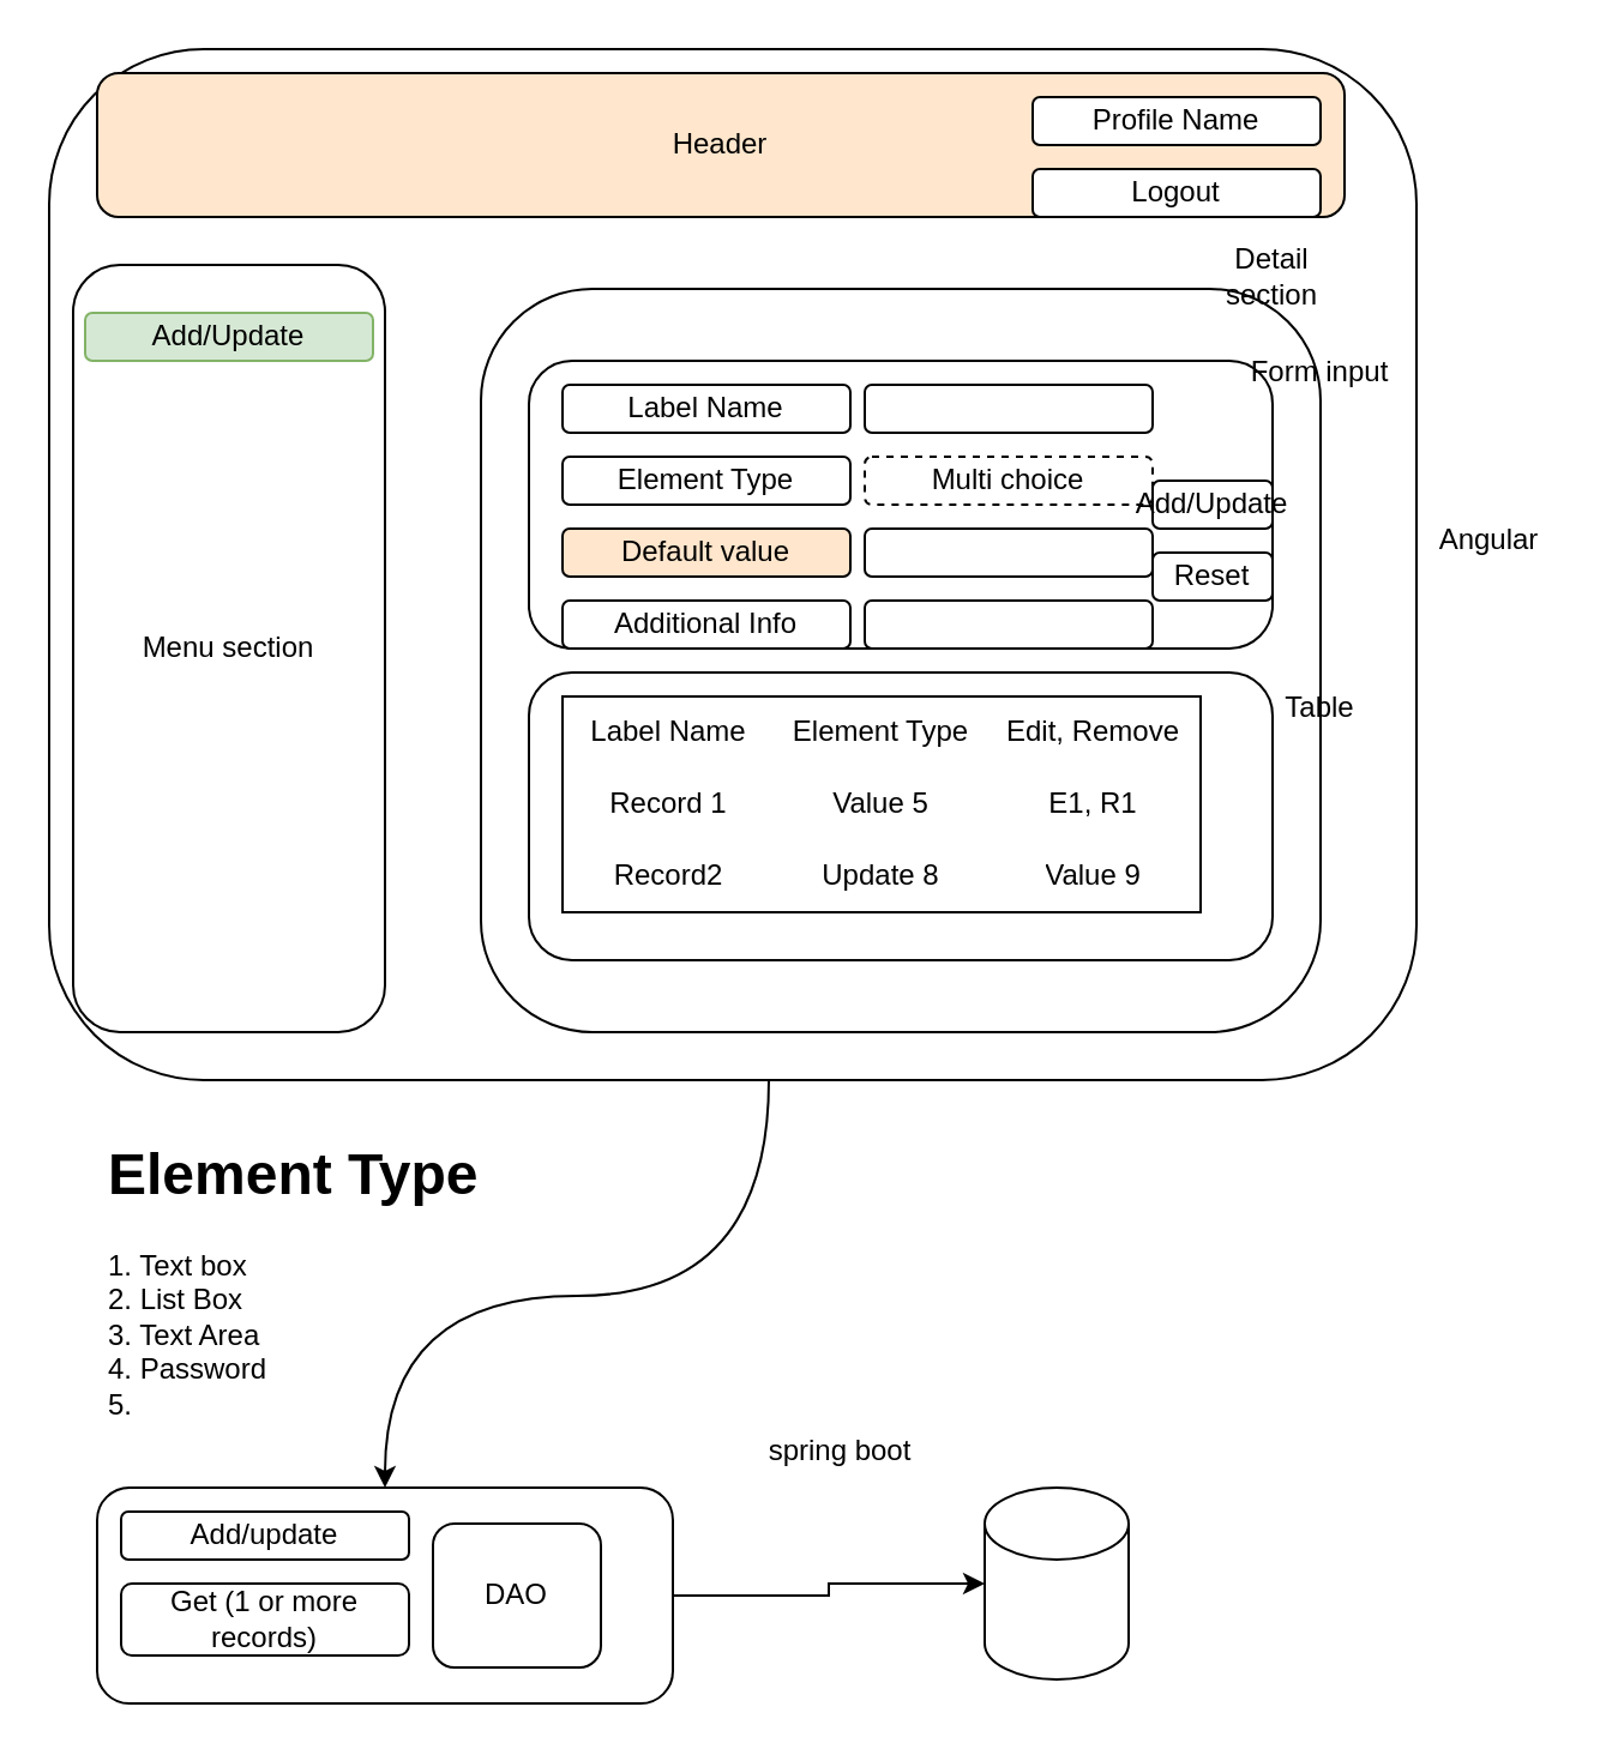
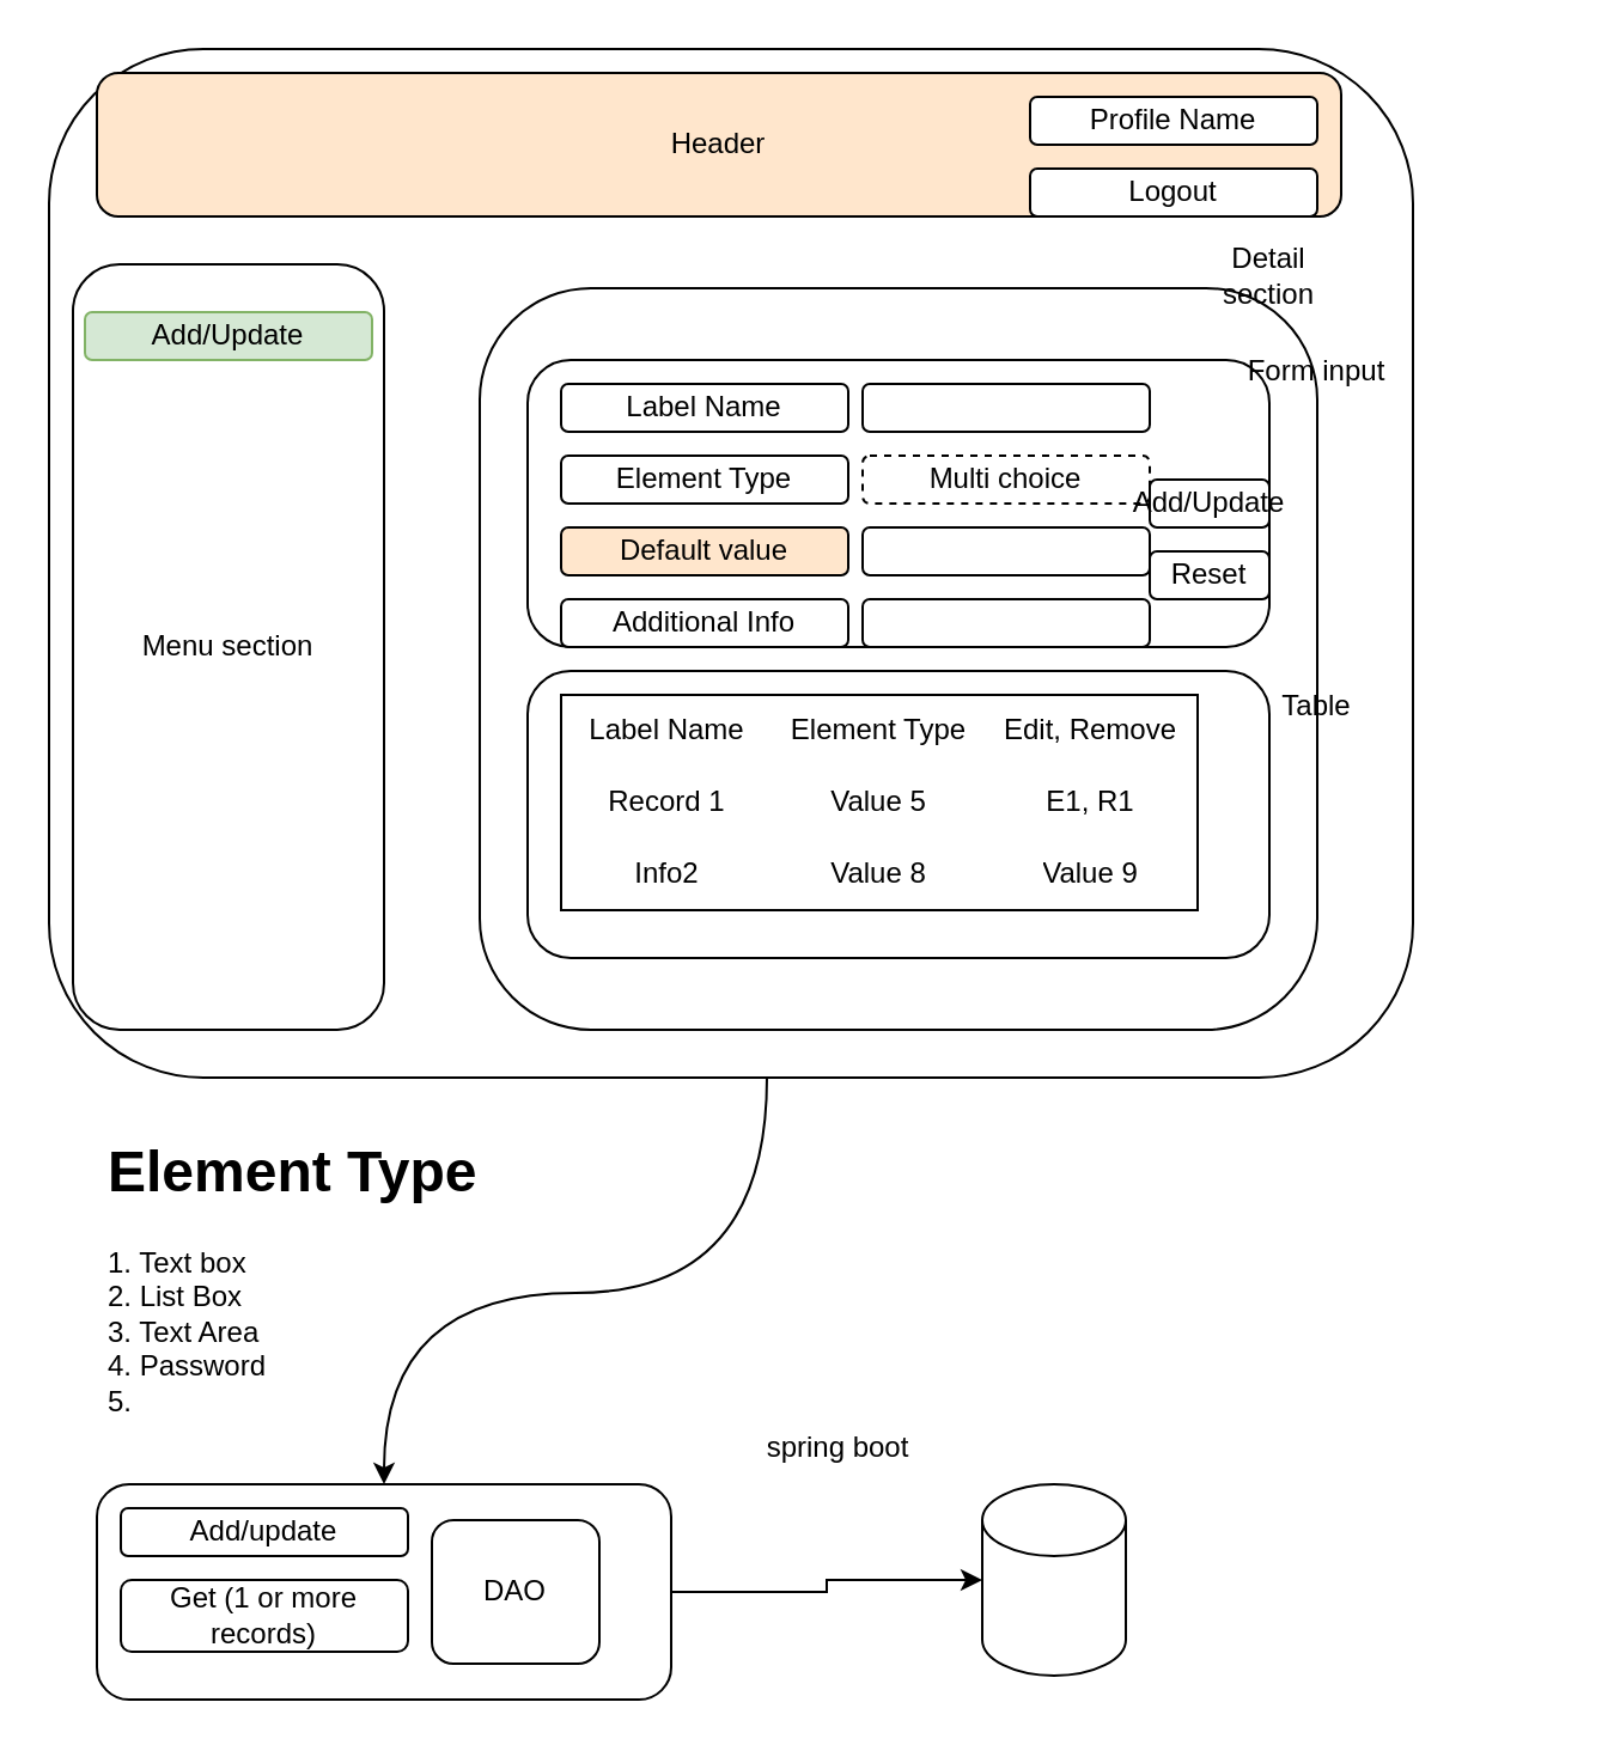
  <mxCell id="0" />
  <mxCell id="1" parent="0" />
  <mxCell id="2" style="edgeStyle=orthogonalEdgeStyle;rounded=0;orthogonalLoop=1;jettySize=auto;html=1;entryX=0.5;entryY=0;entryDx=0;entryDy=0;strokeColor=default;curved=1;" edge="1" parent="1" source="3" target="36"><mxGeometry relative="1" as="geometry"><Array as="points"><mxPoint x="320" y="540" /><mxPoint x="160" y="540" /></Array></mxGeometry></mxCell>
  <mxCell id="3" value="" style="rounded=1;whiteSpace=wrap;html=1;" vertex="1" parent="1"><mxGeometry x="20" y="20" width="570" height="430" as="geometry" /></mxCell>
  <mxCell id="4" value="" style="rounded=1;whiteSpace=wrap;html=1;" vertex="1" parent="1"><mxGeometry x="200" y="120" width="350" height="310" as="geometry" /></mxCell>
  <mxCell id="5" value="Header" style="rounded=1;whiteSpace=wrap;html=1;fillColor=#ffe6cc;" vertex="1" parent="1"><mxGeometry x="40" y="30" width="520" height="60" as="geometry" /></mxCell>
  <mxCell id="6" value="Menu section" style="rounded=1;whiteSpace=wrap;html=1;" vertex="1" parent="1"><mxGeometry x="30" y="110" width="130" height="320" as="geometry" /></mxCell>
  <mxCell id="7" value="Detail section" style="text;html=1;strokeColor=none;fillColor=none;align=center;verticalAlign=middle;whiteSpace=wrap;rounded=0;" vertex="1" parent="1"><mxGeometry x="500" y="100" width="60" height="30" as="geometry" /></mxCell>
  <mxCell id="8" value="" style="rounded=1;whiteSpace=wrap;html=1;" vertex="1" parent="1"><mxGeometry x="220" y="150" width="310" height="120" as="geometry" /></mxCell>
  <mxCell id="9" value="" style="rounded=1;whiteSpace=wrap;html=1;" vertex="1" parent="1"><mxGeometry x="220" y="280" width="310" height="120" as="geometry" /></mxCell>
  <mxCell id="10" value="Table" style="text;html=1;strokeColor=none;fillColor=none;align=center;verticalAlign=middle;whiteSpace=wrap;rounded=0;" vertex="1" parent="1"><mxGeometry x="520" y="280" width="60" height="30" as="geometry" /></mxCell>
  <mxCell id="11" value="Form input" style="text;html=1;strokeColor=none;fillColor=none;align=center;verticalAlign=middle;whiteSpace=wrap;rounded=0;" vertex="1" parent="1"><mxGeometry x="510" y="140" width="80" height="30" as="geometry" /></mxCell>
  <mxCell id="12" value="Label Name" style="rounded=1;whiteSpace=wrap;html=1;" vertex="1" parent="1"><mxGeometry x="234" y="160" width="120" height="20" as="geometry" /></mxCell>
  <mxCell id="13" value="Element Type" style="rounded=1;whiteSpace=wrap;html=1;" vertex="1" parent="1"><mxGeometry x="234" y="190" width="120" height="20" as="geometry" /></mxCell>
  <mxCell id="14" value="Default value" style="rounded=1;whiteSpace=wrap;html=1;fillColor=#ffe6cc;" vertex="1" parent="1"><mxGeometry x="234" y="220" width="120" height="20" as="geometry" /></mxCell>
  <mxCell id="15" value="Additional Info" style="rounded=1;whiteSpace=wrap;html=1;" vertex="1" parent="1"><mxGeometry x="234" y="250" width="120" height="20" as="geometry" /></mxCell>
  <mxCell id="16" value="" style="rounded=1;whiteSpace=wrap;html=1;" vertex="1" parent="1"><mxGeometry x="360" y="160" width="120" height="20" as="geometry" /></mxCell>
  <mxCell id="17" value="Multi choice" style="rounded=1;whiteSpace=wrap;html=1;dashed=1;" vertex="1" parent="1"><mxGeometry x="360" y="190" width="120" height="20" as="geometry" /></mxCell>
  <mxCell id="18" value="" style="rounded=1;whiteSpace=wrap;html=1;" vertex="1" parent="1"><mxGeometry x="360" y="220" width="120" height="20" as="geometry" /></mxCell>
  <mxCell id="19" value="" style="rounded=1;whiteSpace=wrap;html=1;" vertex="1" parent="1"><mxGeometry x="360" y="250" width="120" height="20" as="geometry" /></mxCell>
  <mxCell id="20" value="&lt;h1&gt;Element Type&lt;/h1&gt;&lt;div&gt;1. Text box&lt;/div&gt;&lt;div&gt;2. List Box&lt;/div&gt;&lt;div&gt;3. Text Area&lt;/div&gt;&lt;div&gt;4. Password&lt;/div&gt;&lt;div&gt;5.&amp;nbsp;&lt;/div&gt;" style="text;html=1;strokeColor=none;fillColor=none;spacing=5;spacingTop=-20;whiteSpace=wrap;overflow=hidden;rounded=0;" vertex="1" parent="1"><mxGeometry x="40" y="470" width="190" height="120" as="geometry" /></mxCell>
  <mxCell id="21" value="" style="shape=table;html=1;whiteSpace=wrap;startSize=0;container=1;collapsible=0;childLayout=tableLayout;columnLines=0;rowLines=0;fontSize=16;strokeColor=default;" vertex="1" parent="1"><mxGeometry x="234" y="290" width="266" height="90" as="geometry" /></mxCell>
  <mxCell id="22" value="" style="shape=tableRow;horizontal=0;startSize=0;swimlaneHead=0;swimlaneBody=0;top=0;left=0;bottom=0;right=0;collapsible=0;dropTarget=0;fillColor=none;points=[[0,0.5],[1,0.5]];portConstraint=eastwest;fontSize=16;strokeColor=inherit;" vertex="1" parent="21"><mxGeometry width="266" height="30" as="geometry" /></mxCell>
  <mxCell id="23" value="Label Name" style="shape=partialRectangle;html=1;whiteSpace=wrap;connectable=0;fillColor=none;top=0;left=0;bottom=0;right=0;overflow=hidden;fontSize=12;strokeColor=inherit;" vertex="1" parent="22"><mxGeometry width="89" height="30" as="geometry"><mxRectangle width="89" height="30" as="alternateBounds" /></mxGeometry></mxCell>
  <mxCell id="24" value="Element Type" style="shape=partialRectangle;html=1;whiteSpace=wrap;connectable=0;fillColor=none;top=0;left=0;bottom=0;right=0;overflow=hidden;fontSize=12;strokeColor=inherit;" vertex="1" parent="22"><mxGeometry x="89" width="88" height="30" as="geometry"><mxRectangle width="88" height="30" as="alternateBounds" /></mxGeometry></mxCell>
  <mxCell id="25" value="Edit, Remove" style="shape=partialRectangle;html=1;whiteSpace=wrap;connectable=0;fillColor=none;top=0;left=0;bottom=0;right=0;overflow=hidden;fontSize=12;strokeColor=inherit;" vertex="1" parent="22"><mxGeometry x="177" width="89" height="30" as="geometry"><mxRectangle width="89" height="30" as="alternateBounds" /></mxGeometry></mxCell>
  <mxCell id="26" value="" style="shape=tableRow;horizontal=0;startSize=0;swimlaneHead=0;swimlaneBody=0;top=0;left=0;bottom=0;right=0;collapsible=0;dropTarget=0;fillColor=none;points=[[0,0.5],[1,0.5]];portConstraint=eastwest;fontSize=16;strokeColor=inherit;" vertex="1" parent="21"><mxGeometry y="30" width="266" height="30" as="geometry" /></mxCell>
  <mxCell id="27" value="Record 1" style="shape=partialRectangle;html=1;whiteSpace=wrap;connectable=0;fillColor=none;top=0;left=0;bottom=0;right=0;overflow=hidden;fontSize=12;strokeColor=inherit;" vertex="1" parent="26"><mxGeometry width="89" height="30" as="geometry"><mxRectangle width="89" height="30" as="alternateBounds" /></mxGeometry></mxCell>
  <mxCell id="28" value="Value 5" style="shape=partialRectangle;html=1;whiteSpace=wrap;connectable=0;fillColor=none;top=0;left=0;bottom=0;right=0;overflow=hidden;fontSize=12;strokeColor=inherit;" vertex="1" parent="26"><mxGeometry x="89" width="88" height="30" as="geometry"><mxRectangle width="88" height="30" as="alternateBounds" /></mxGeometry></mxCell>
  <mxCell id="29" value="E1, R1" style="shape=partialRectangle;html=1;whiteSpace=wrap;connectable=0;fillColor=none;top=0;left=0;bottom=0;right=0;overflow=hidden;fontSize=12;strokeColor=inherit;" vertex="1" parent="26"><mxGeometry x="177" width="89" height="30" as="geometry"><mxRectangle width="89" height="30" as="alternateBounds" /></mxGeometry></mxCell>
  <mxCell id="30" value="" style="shape=tableRow;horizontal=0;startSize=0;swimlaneHead=0;swimlaneBody=0;top=0;left=0;bottom=0;right=0;collapsible=0;dropTarget=0;fillColor=none;points=[[0,0.5],[1,0.5]];portConstraint=eastwest;fontSize=16;strokeColor=inherit;" vertex="1" parent="21"><mxGeometry y="60" width="266" height="30" as="geometry" /></mxCell>
- <mxCell id="31" value="Record2" style="shape=partialRectangle;html=1;whiteSpace=wrap;connectable=0;fillColor=none;top=0;left=0;bottom=0;right=0;overflow=hidden;fontSize=12;strokeColor=inherit;" vertex="1" parent="30"><mxGeometry width="89" height="30" as="geometry"><mxRectangle width="89" height="30" as="alternateBounds" /></mxGeometry></mxCell>
- <mxCell id="32" value="Update 8" style="shape=partialRectangle;html=1;whiteSpace=wrap;connectable=0;fillColor=none;top=0;left=0;bottom=0;right=0;overflow=hidden;fontSize=12;strokeColor=inherit;" vertex="1" parent="30"><mxGeometry x="89" width="88" height="30" as="geometry"><mxRectangle width="88" height="30" as="alternateBounds" /></mxGeometry></mxCell>
+ <mxCell id="31" value="Info2" style="shape=partialRectangle;html=1;whiteSpace=wrap;connectable=0;fillColor=none;top=0;left=0;bottom=0;right=0;overflow=hidden;fontSize=12;strokeColor=inherit;" vertex="1" parent="30"><mxGeometry width="89" height="30" as="geometry"><mxRectangle width="89" height="30" as="alternateBounds" /></mxGeometry></mxCell>
+ <mxCell id="32" value="Value 8" style="shape=partialRectangle;html=1;whiteSpace=wrap;connectable=0;fillColor=none;top=0;left=0;bottom=0;right=0;overflow=hidden;fontSize=12;strokeColor=inherit;" vertex="1" parent="30"><mxGeometry x="89" width="88" height="30" as="geometry"><mxRectangle width="88" height="30" as="alternateBounds" /></mxGeometry></mxCell>
  <mxCell id="33" value="Value 9" style="shape=partialRectangle;html=1;whiteSpace=wrap;connectable=0;fillColor=none;top=0;left=0;bottom=0;right=0;overflow=hidden;fontSize=12;strokeColor=inherit;" vertex="1" parent="30"><mxGeometry x="177" width="89" height="30" as="geometry"><mxRectangle width="89" height="30" as="alternateBounds" /></mxGeometry></mxCell>
  <mxCell id="34" value="Add/Update" style="rounded=1;whiteSpace=wrap;html=1;" vertex="1" parent="1"><mxGeometry x="480" y="200" width="50" height="20" as="geometry" /></mxCell>
  <mxCell id="35" value="Reset" style="rounded=1;whiteSpace=wrap;html=1;" vertex="1" parent="1"><mxGeometry x="480" y="230" width="50" height="20" as="geometry" /></mxCell>
  <mxCell id="36" value="" style="rounded=1;whiteSpace=wrap;html=1;" vertex="1" parent="1"><mxGeometry x="40" y="620" width="240" height="90" as="geometry" /></mxCell>
  <mxCell id="37" value="spring boot" style="text;html=1;strokeColor=none;fillColor=none;align=center;verticalAlign=middle;whiteSpace=wrap;rounded=0;" vertex="1" parent="1"><mxGeometry x="305" y="590" width="90" height="30" as="geometry" /></mxCell>
  <mxCell id="38" value="Add/update" style="rounded=1;whiteSpace=wrap;html=1;" vertex="1" parent="1"><mxGeometry x="50" y="630" width="120" height="20" as="geometry" /></mxCell>
  <mxCell id="39" value="Get (1 or more records)" style="rounded=1;whiteSpace=wrap;html=1;" vertex="1" parent="1"><mxGeometry x="50" y="660" width="120" height="30" as="geometry" /></mxCell>
  <mxCell id="40" value="" style="shape=cylinder3;whiteSpace=wrap;html=1;boundedLbl=1;backgroundOutline=1;size=15;" vertex="1" parent="1"><mxGeometry x="410" y="620" width="60" height="80" as="geometry" /></mxCell>
  <mxCell id="41" style="edgeStyle=orthogonalEdgeStyle;rounded=0;orthogonalLoop=1;jettySize=auto;html=1;entryX=0;entryY=0.5;entryDx=0;entryDy=0;entryPerimeter=0;" edge="1" parent="1" source="36" target="40"><mxGeometry relative="1" as="geometry" /></mxCell>
  <mxCell id="42" value="DAO" style="rounded=1;whiteSpace=wrap;html=1;" vertex="1" parent="1"><mxGeometry x="180" y="635" width="70" height="60" as="geometry" /></mxCell>
- <mxCell id="43" value="Angular" style="text;html=1;align=center;verticalAlign=middle;resizable=0;points=[];autosize=1;strokeColor=none;fillColor=none;" vertex="1" parent="1"><mxGeometry x="590" y="210" width="60" height="30" as="geometry" /></mxCell>
  <mxCell id="44" value="Add/Update" style="rounded=1;whiteSpace=wrap;html=1;fillColor=#d5e8d4;strokeColor=#82b366;" vertex="1" parent="1"><mxGeometry x="35" y="130" width="120" height="20" as="geometry" /></mxCell>
  <mxCell id="45" value="Profile Name" style="rounded=1;whiteSpace=wrap;html=1;" vertex="1" parent="1"><mxGeometry x="430" y="40" width="120" height="20" as="geometry" /></mxCell>
  <mxCell id="46" value="Logout" style="rounded=1;whiteSpace=wrap;html=1;" vertex="1" parent="1"><mxGeometry x="430" y="70" width="120" height="20" as="geometry" /></mxCell>
